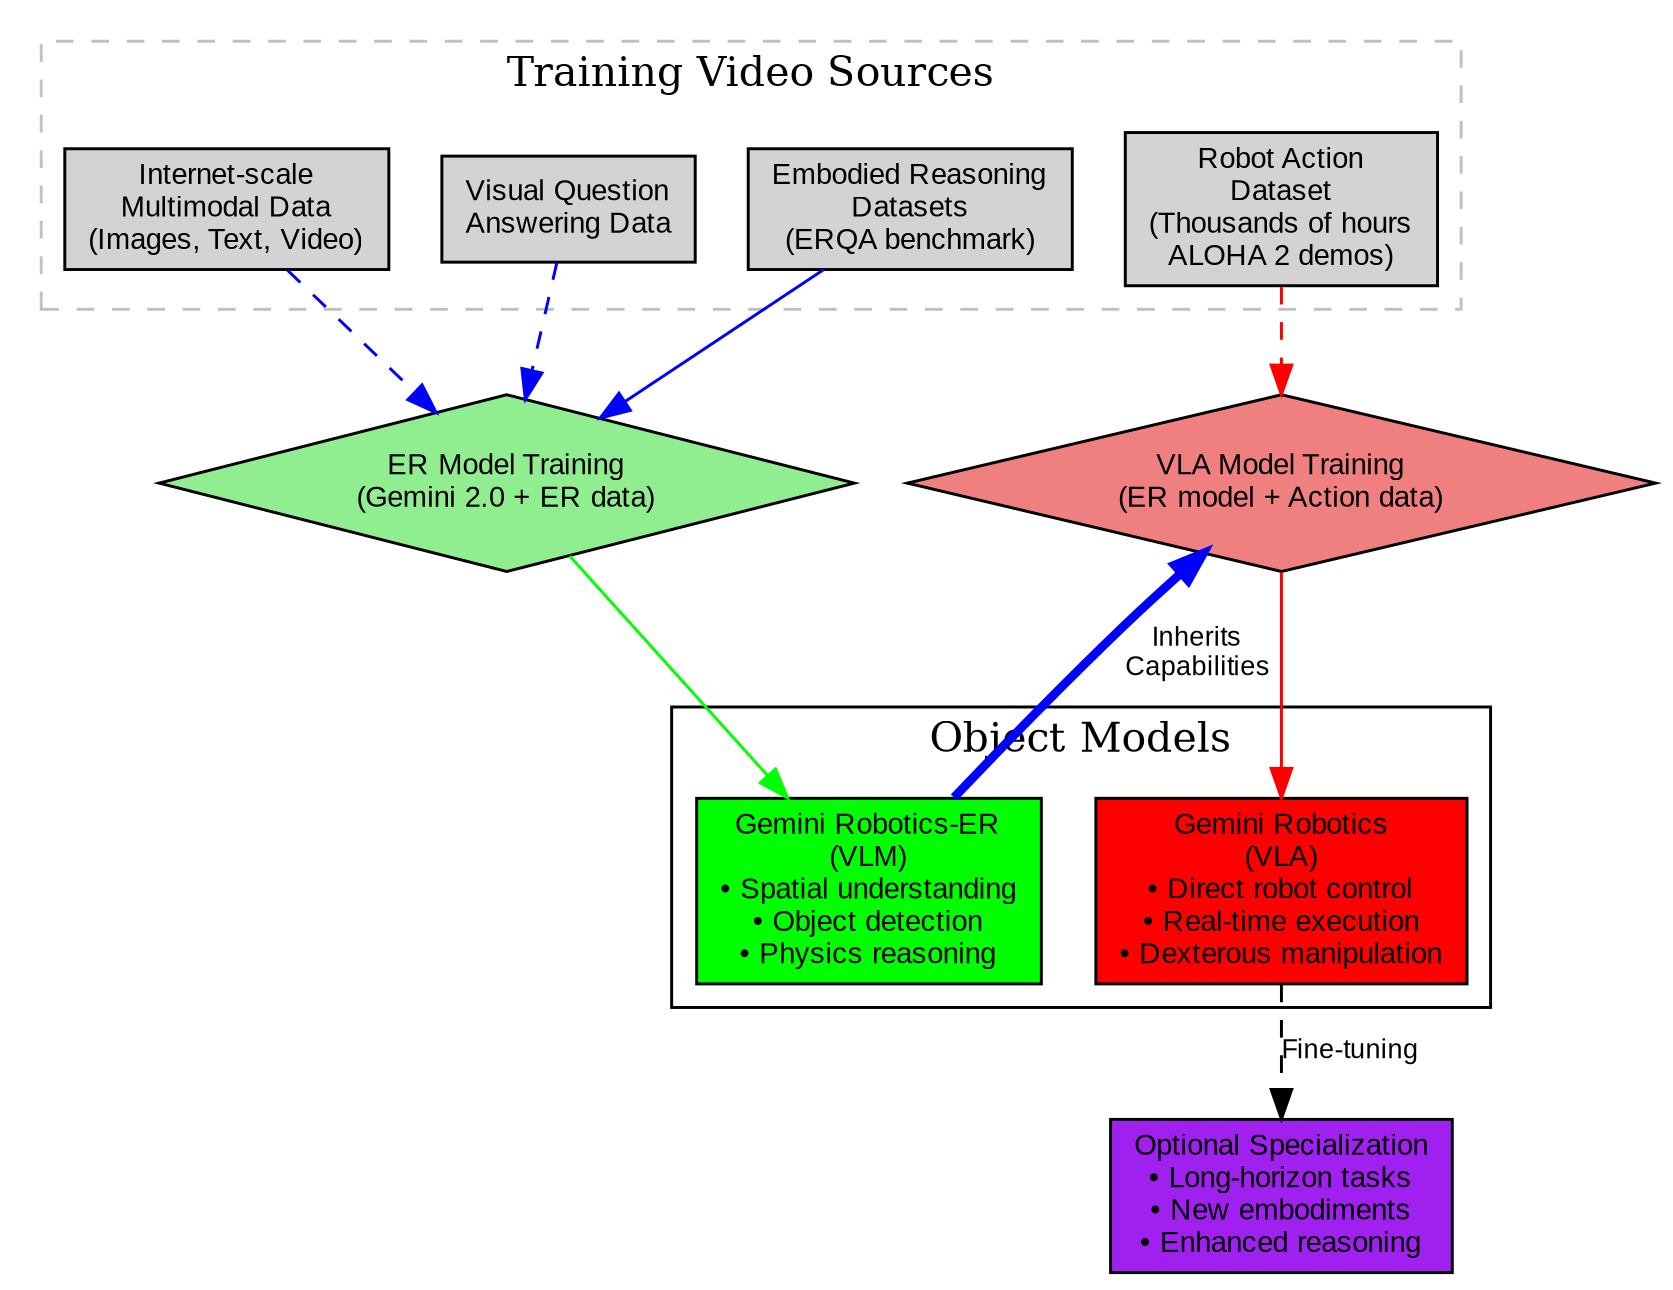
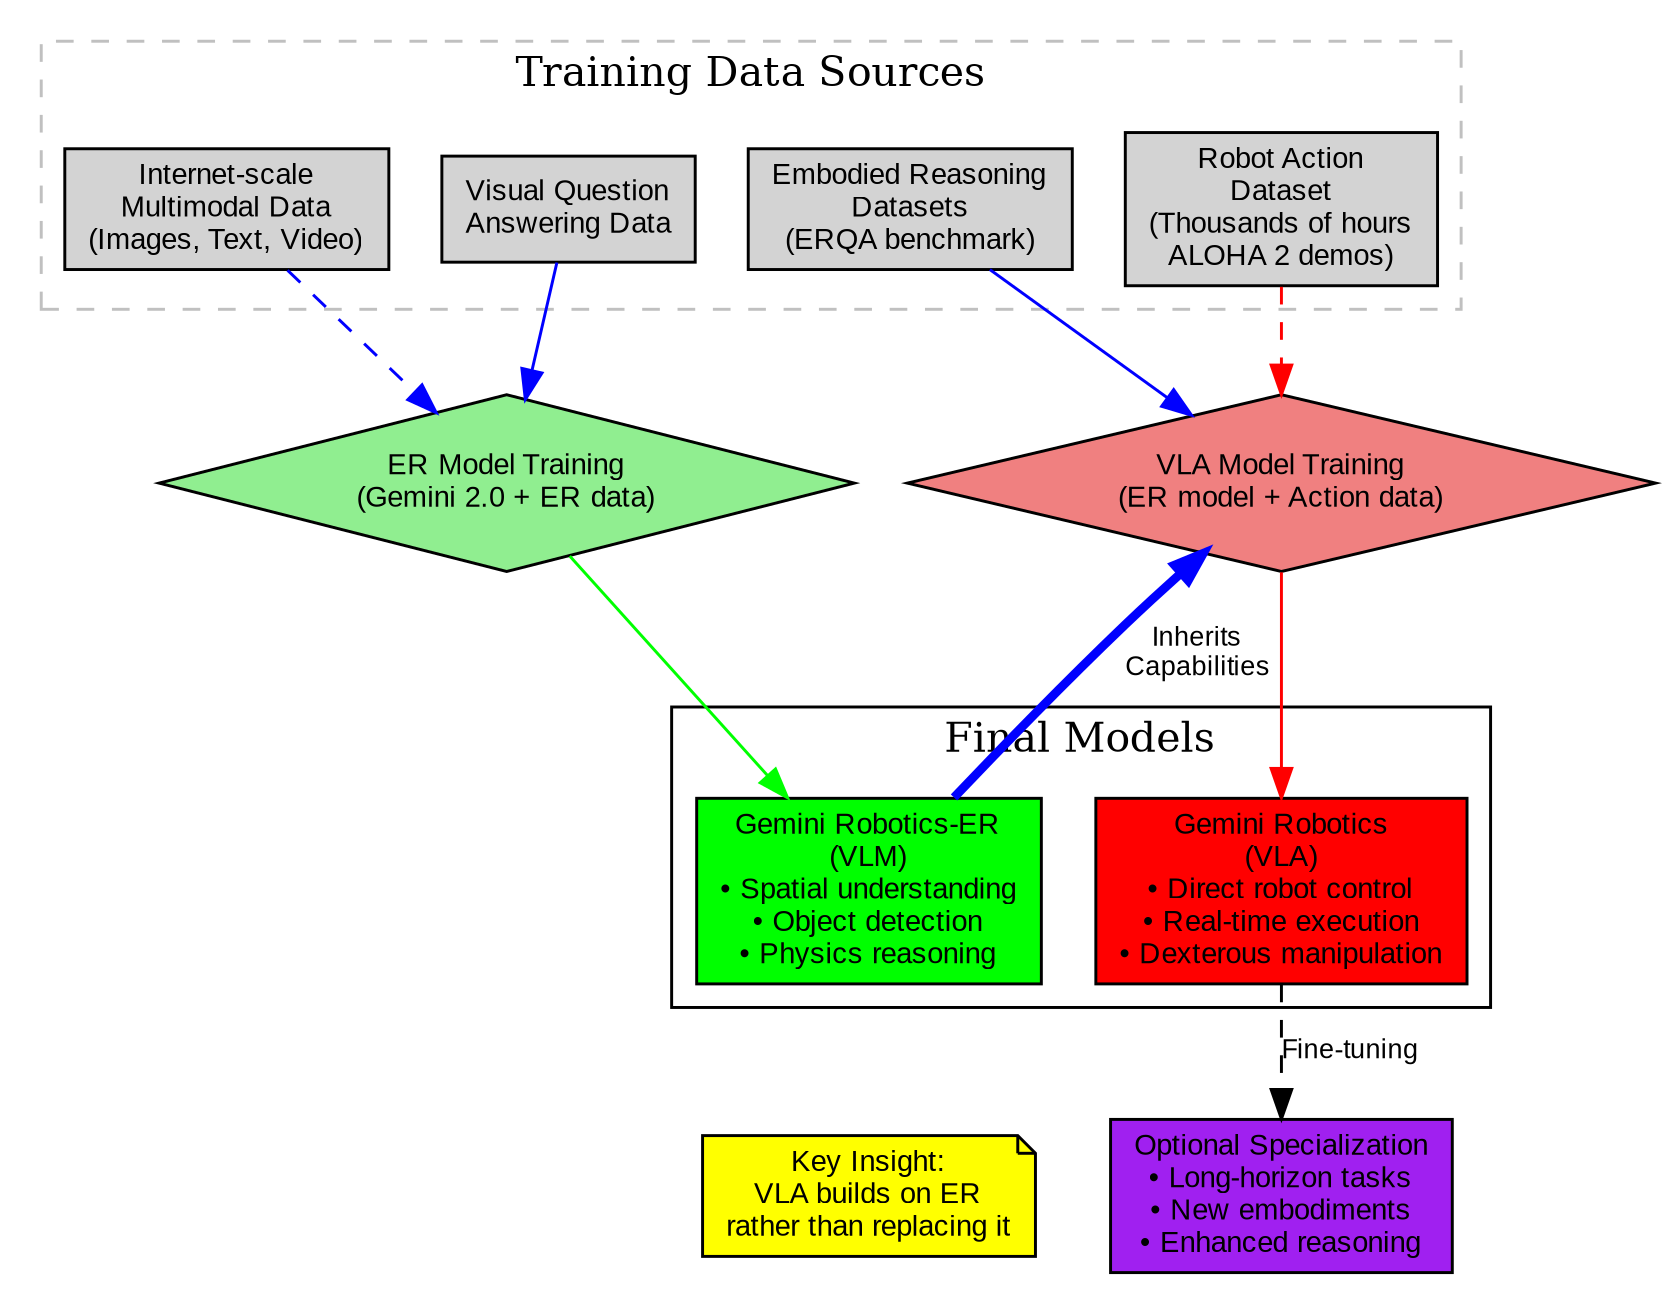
  digraph {
    rankdir=TB
    node [fillcolor=lightgray fontname=Arial fontsize=10 shape=box style=filled]
    edge [color=blue fontname=Arial fontsize=9]
    n1 [label="Internet-scale\nMultimodal Data\n(Images, Text, Video)"]
    n2 [label="Embodied Reasoning\nDatasets\n(ERQA benchmark)"]
    n3 [label="Visual Question\nAnswering Data"]
    n4 [label="Robot Action\nDataset\n(Thousands of hours\nALOHA 2 demos)"]
    n5 [fillcolor=green label="Gemini Robotics-ER\n(VLM)\n• Spatial understanding\n• Object detection\n• Physics reasoning"]
    n6 [fillcolor=red label="Gemini Robotics\n(VLA)\n• Direct robot control\n• Real-time execution\n• Dexterous manipulation"]
    n7 [fillcolor=lightgreen label="ER Model Training\n(Gemini 2.0 + ER data)" shape=diamond]
    n8 [fillcolor=lightcoral label="VLA Model Training\n(ER model + Action data)" shape=diamond]
+   n9 [fillcolor=yellow label="Key Insight:\nVLA builds on ER\nrather than replacing it" shape=note]
    n10 [fillcolor=purple label="Optional Specialization\n• Long-horizon tasks\n• New embodiments\n• Enhanced reasoning"]
    subgraph cluster_1 {
      color=gray
-     label="Training Video Sources"
+     label="Training Data Sources"
      style=dashed
      n1
      n2
      n3
      n4
    }
    subgraph cluster_2 {
      color=black
-     label="Object Models"
+     label="Final Models"
      style=solid
      n5
      n6
    }
    n1 -> n7 [style=dashed]
-   n2 -> n7
-   n3 -> n7 [style=dashed]
+   n2 -> n8
+   n3 -> n7
    n4 -> n8 [color=red style=dashed]
    n5 -> n8 [label="Inherits\nCapabilities" penwidth=3]
+   n5 -> n9 [style=invis color=""]
    n6 -> n10 [label="Fine-tuning" style=dashed color=""]
    n7 -> n5 [color=green]
    n8 -> n6 [color=red]
  }
